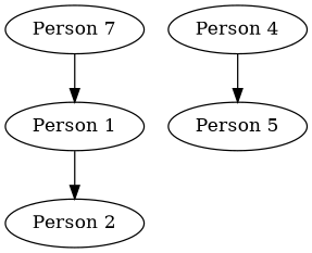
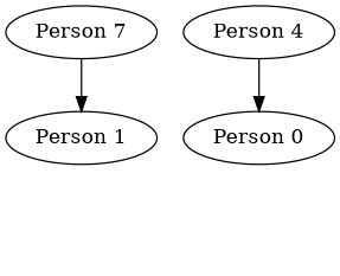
  digraph {
    n1 [label="Person 1"]
-   n2 [label="Person 2"]
    n3 [label="Person 4"]
-   n4 [label="Person 5"]
+   n4 [label="Person 0"]
    n5 [label="Person 7"]
-   n1 -> n2
    n3 -> n4
    n5 -> n1
  }
